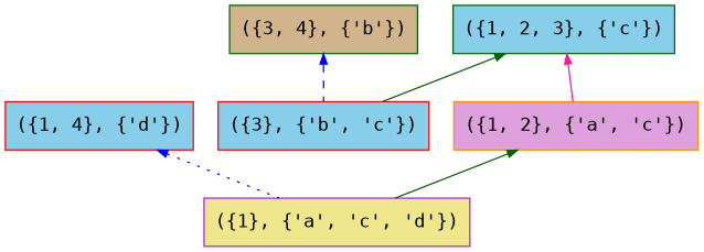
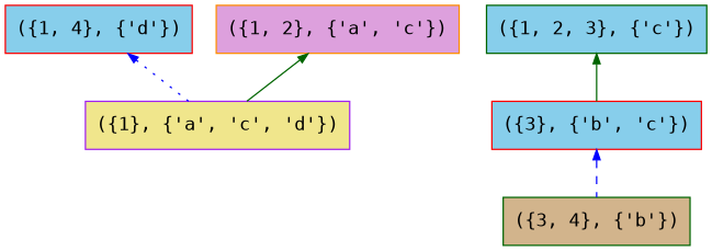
  digraph {
    concentrate=true
    fontname="DejaVu Sans Mono"
    rankdir=TB
    node [color=red fillcolor=skyblue fontname="DejaVu Sans Mono" peripheries=1 shape=box style="solid,filled"]
    edge [arrowsize=0.75 color=blue dir=back fontname="DejaVu Sans Mono" style=solid]
    n1 [label="({1, 4}, {'d'})"]
    n2 [color=purple fillcolor=khaki label="({1}, {'a', 'c', 'd'})"]
    n3 [color=darkgreen label="({1, 2, 3}, {'c'})"]
    n4 [label="({3}, {'b', 'c'})"]
    n5 [color=darkorange fillcolor=plum label="({1, 2}, {'a', 'c'})"]
    n6 [color=darkgreen fillcolor=tan label="({3, 4}, {'b'})"]
    n1 -> n2 [style=dotted]
    n3 -> n4 [color=darkgreen]
-   n3 -> n5 [color=deeppink]
    n5 -> n2 [color=darkgreen]
-   n6 -> n4 [style=dashed]
+   n4 -> n6 [style=dashed]
  }
